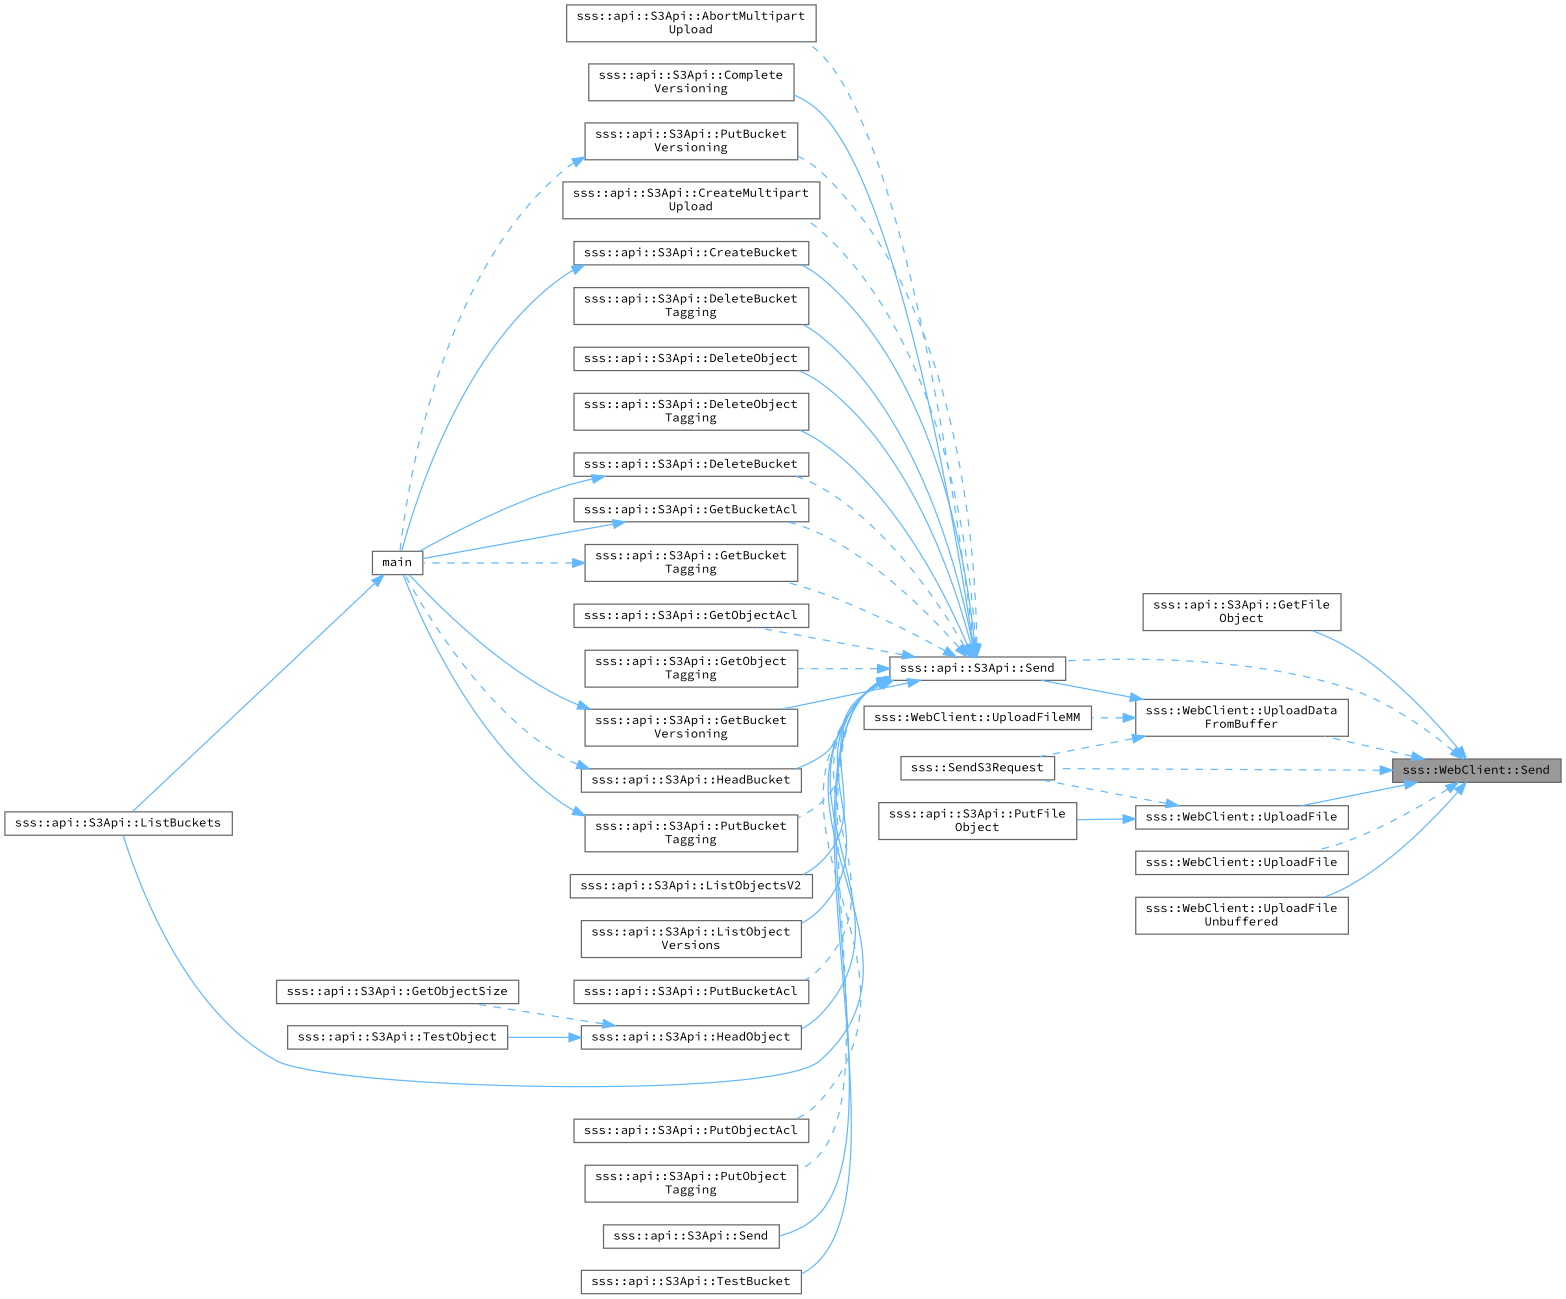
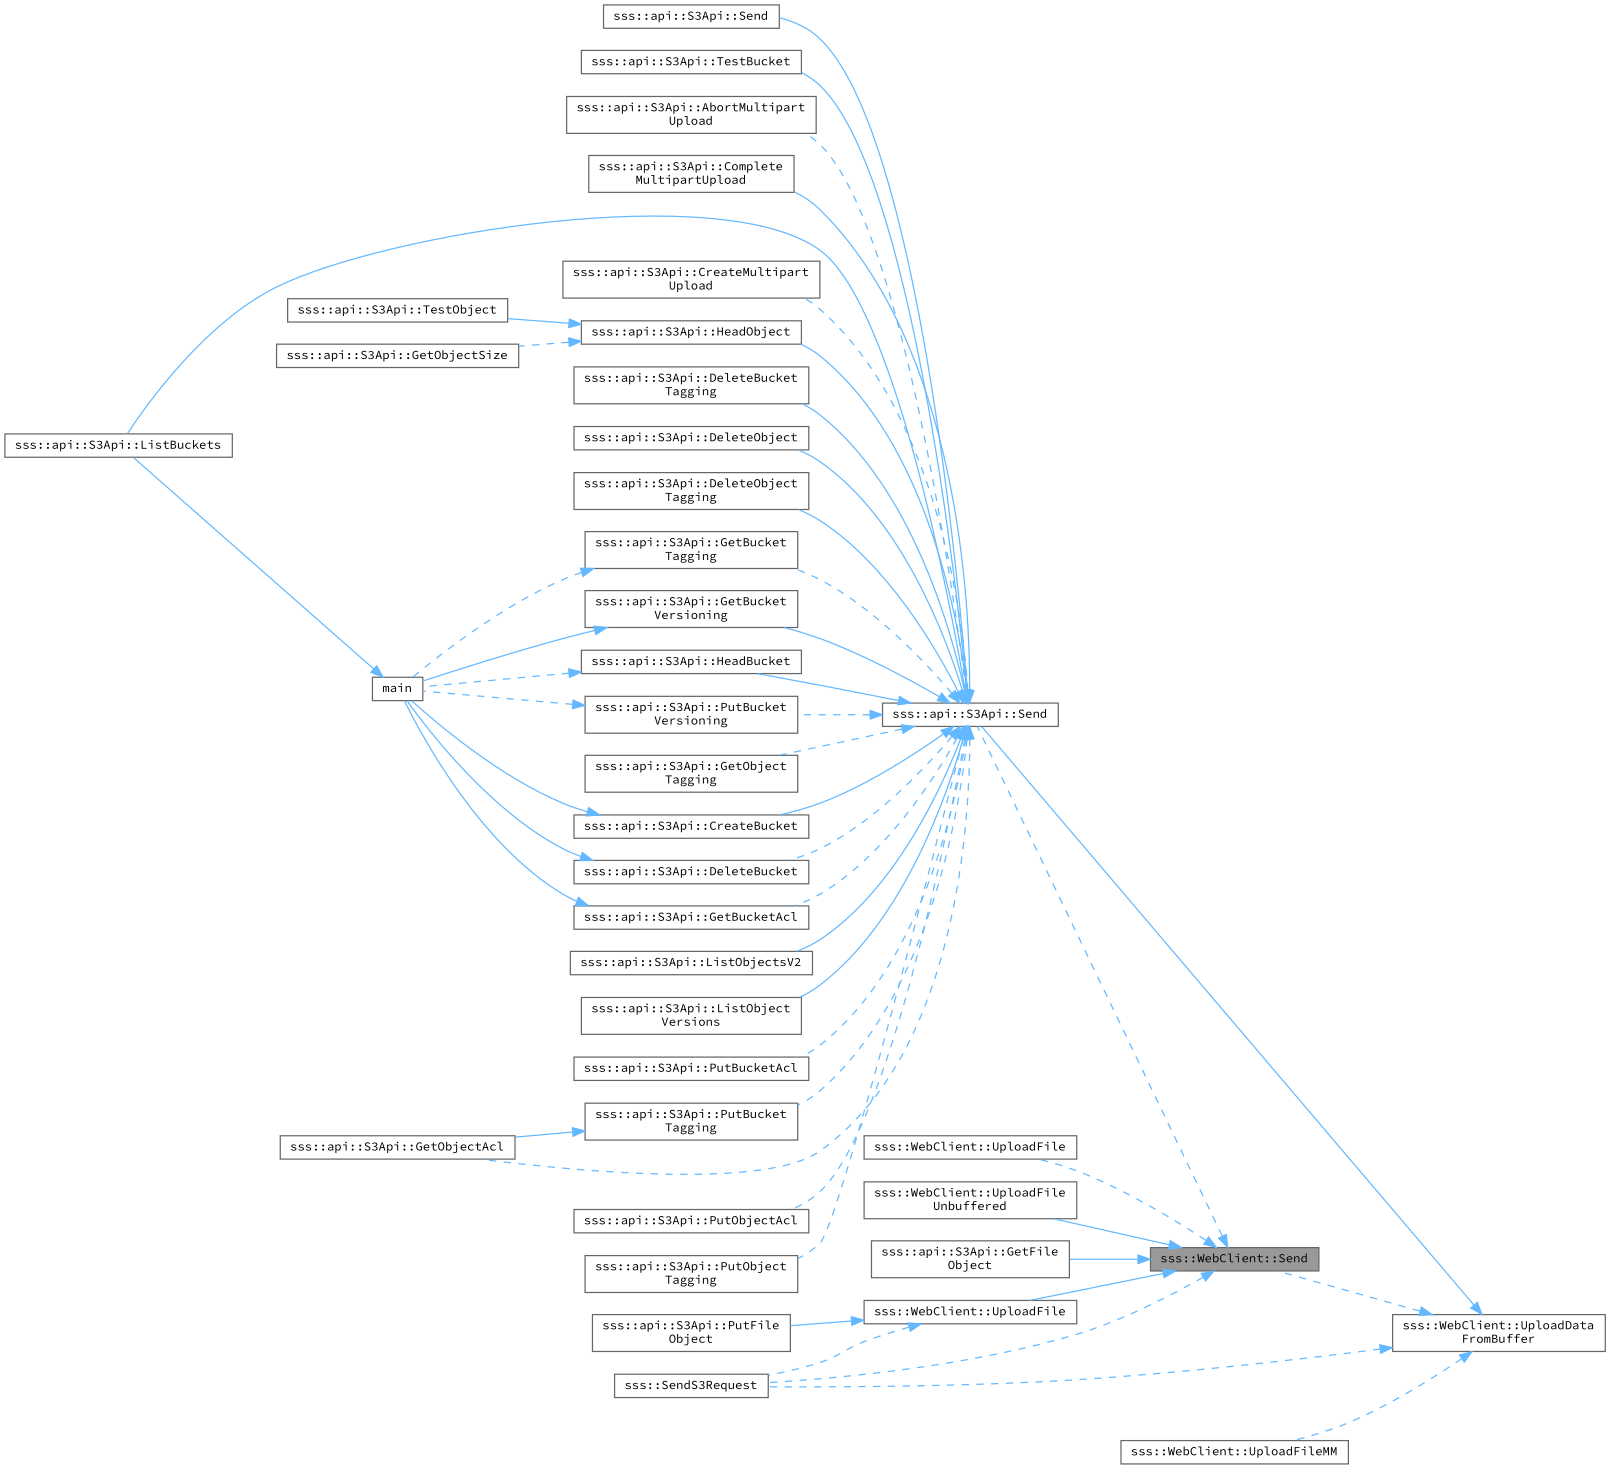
  digraph {
    fontname="Source Code Pro"
    rankdir=RL
    node [color=grey40 fillcolor=white fontname="Source Code Pro" fontsize=10 shape=box style=filled]
    edge [color=steelblue1 dir=back fontname="Source Code Pro" fontsize=10 labelfontname=Helvetica labelfontsize=10 style=solid]
    n1 [color=gray40 fillcolor=grey60 fontcolor=black height=0.2 label="sss::WebClient::Send" width=0.4]
    n2 [height=0.2 label="sss::api::S3Api::GetFile\lObject" width=0.4]
    n3 [height=0.2 label="sss::api::S3Api::Send" width=0.4]
    n4 [height=0.2 label="sss::SendS3Request" width=0.4]
    n5 [height=0.2 label="sss::WebClient::UploadData\lFromBuffer" width=0.4]
    n6 [height=0.2 label="sss::WebClient::UploadFile" width=0.4]
    n7 [height=0.2 label="sss::WebClient::UploadFile" width=0.4]
    n8 [height=0.2 label="sss::WebClient::UploadFile\lUnbuffered" width=0.4]
    n9 [height=0.2 label="sss::api::S3Api::AbortMultipart\lUpload" width=0.4]
-   n10 [height=0.2 label="sss::api::S3Api::Complete\lVersioning" width=0.4]
+   n10 [height=0.2 label="sss::api::S3Api::Complete\lMultipartUpload" width=0.4]
    n11 [height=0.2 label="sss::api::S3Api::CreateBucket" width=0.4]
    n12 [height=0.2 label="sss::api::S3Api::CreateMultipart\lUpload" width=0.4]
    n13 [height=0.2 label="sss::api::S3Api::DeleteBucket" width=0.4]
    n14 [height=0.2 label="sss::api::S3Api::DeleteBucket\lTagging" width=0.4]
    n15 [height=0.2 label="sss::api::S3Api::DeleteObject" width=0.4]
    n16 [height=0.2 label="sss::api::S3Api::DeleteObject\lTagging" width=0.4]
    n17 [height=0.2 label="sss::api::S3Api::GetBucketAcl" width=0.4]
    n18 [height=0.2 label="sss::api::S3Api::GetBucket\lTagging" width=0.4]
    n19 [height=0.2 label="sss::api::S3Api::GetBucket\lVersioning" width=0.4]
    n20 [height=0.2 label="sss::api::S3Api::GetObjectAcl" width=0.4]
    n21 [height=0.2 label="sss::api::S3Api::GetObject\lTagging" width=0.4]
    n22 [height=0.2 label="sss::api::S3Api::HeadBucket" width=0.4]
    n23 [height=0.2 label="sss::api::S3Api::HeadObject" width=0.4]
    n24 [height=0.2 label="sss::api::S3Api::ListBuckets" width=0.4]
    n25 [height=0.2 label="sss::api::S3Api::ListObjectsV2" width=0.4]
    n26 [height=0.2 label="sss::api::S3Api::ListObject\lVersions" width=0.4]
    n27 [height=0.2 label="sss::api::S3Api::PutBucketAcl" width=0.4]
    n28 [height=0.2 label="sss::api::S3Api::PutBucket\lTagging" width=0.4]
    n29 [height=0.2 label="sss::api::S3Api::PutBucket\lVersioning" width=0.4]
    n30 [height=0.2 label="sss::api::S3Api::PutObjectAcl" width=0.4]
    n31 [height=0.2 label="sss::api::S3Api::PutObject\lTagging" width=0.4]
    n32 [height=0.2 label="sss::api::S3Api::Send" width=0.4]
    n33 [height=0.2 label="sss::api::S3Api::TestBucket" width=0.4]
    n34 [height=0.2 label="sss::WebClient::UploadFileMM" width=0.4]
    n35 [height=0.2 label="sss::api::S3Api::PutFile\lObject" width=0.4]
    n36 [height=0.2 label=main width=0.4]
    n37 [height=0.2 label="sss::api::S3Api::GetObjectSize" width=0.4]
    n38 [height=0.2 label="sss::api::S3Api::TestObject" width=0.4]
    n1 -> n2
    n1 -> n3 [style=dashed]
    n1 -> n4 [style=dashed]
-   n1 -> n5 [style=dashed]
+   n5 -> n1 [style=dashed]
    n1 -> n6
    n1 -> n7 [style=dashed]
    n1 -> n8
    n3 -> n9 [style=dashed]
    n3 -> n10
    n3 -> n11
    n3 -> n12 [style=dashed]
    n3 -> n13 [style=dashed]
    n3 -> n14
    n3 -> n15
    n3 -> n16
    n3 -> n17 [style=dashed]
    n3 -> n18 [style=dashed]
    n3 -> n19
    n3 -> n20 [style=dashed]
    n3 -> n21 [style=dashed]
    n3 -> n22
    n3 -> n23
    n3 -> n24
    n3 -> n25
    n3 -> n26
    n3 -> n27 [style=dashed]
    n3 -> n28 [style=dashed]
    n3 -> n29 [style=dashed]
    n3 -> n30 [style=dashed]
    n3 -> n31 [style=dashed]
    n3 -> n32
    n3 -> n33
    n5 -> n3
    n5 -> n4 [style=dashed]
    n5 -> n34 [style=dashed]
    n6 -> n4 [style=dashed]
    n6 -> n35
    n11 -> n36
    n13 -> n36
    n17 -> n36
    n18 -> n36 [style=dashed]
    n19 -> n36
    n22 -> n36 [style=dashed]
    n23 -> n37 [style=dashed]
    n23 -> n38
-   n28 -> n36
+   n28 -> n20
    n29 -> n36 [style=dashed]
    n36 -> n24
  }
